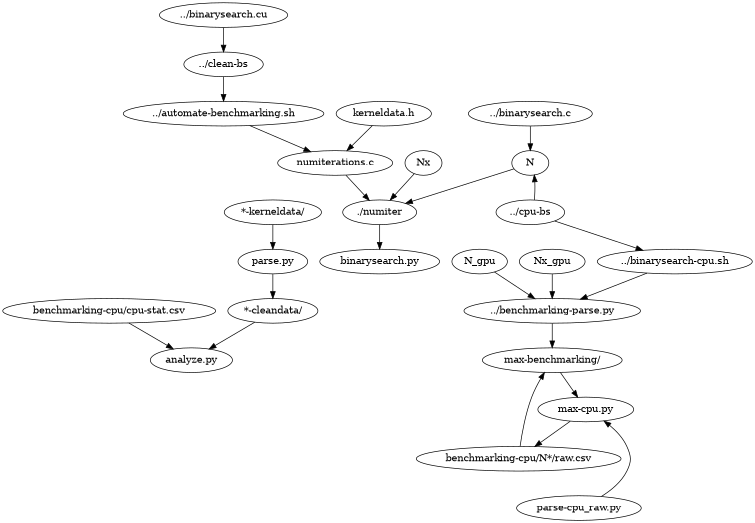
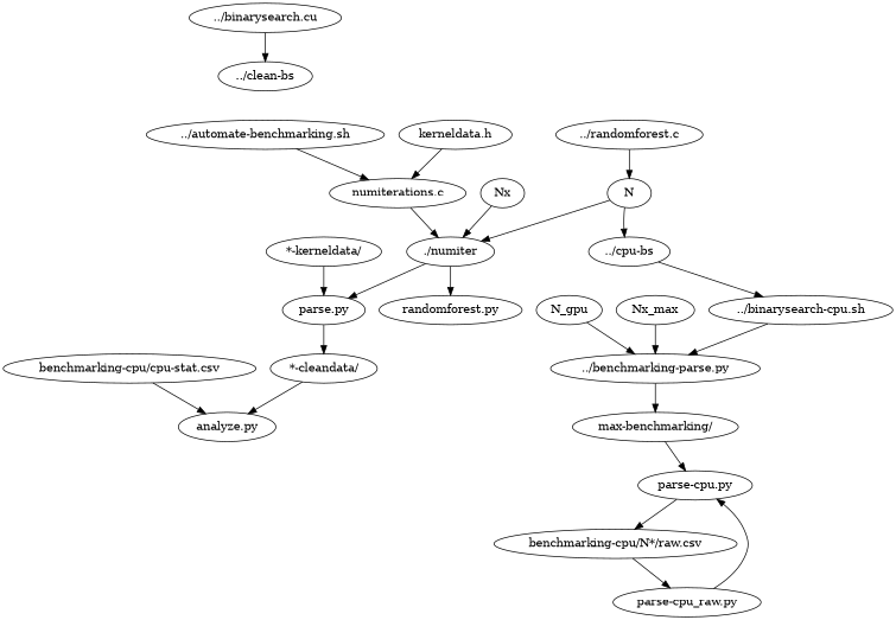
  digraph {
    n1 [label="parse.py"]
    "*-kerneldata/"
    "*-cleandata/"
    "analyze.py"
    n5 [label="../clean-bs"]
    "../binarysearch.cu"
    "../automate-benchmarking.sh"
    "numiterations.c"
-   "../binarysearch.c"
+   "../binarysearch.c" [label="../randomforest.c"]
    N
    n11 [label="../binarysearch-cpu.sh"]
    "../cpu-bs"
    n13 [label="../benchmarking-parse.py"]
    n14 [label="max-benchmarking/"]
-   "parse-cpu.py" [label="max-cpu.py"]
+   "parse-cpu.py"
    "benchmarking-cpu/N*/raw.csv"
    "parse-cpu_raw.py"
    "benchmarking-cpu/cpu-stat.csv"
    n19 [label="kerneldata.h"]
    "./numiter"
-   "randomforest.py" [label="binarysearch.py"]
+   "randomforest.py"
    Nx
    n23 [label=N_gpu]
-   Nx_max [label=Nx_gpu]
+   Nx_max
    n1 -> "*-cleandata/"
    "*-kerneldata/" -> n1
    "*-cleandata/" -> "analyze.py"
-   n5 -> "../automate-benchmarking.sh"
    "../binarysearch.cu" -> n5
    "../automate-benchmarking.sh" -> "numiterations.c"
    "numiterations.c" -> "./numiter"
    "../binarysearch.c" -> N
-   "../cpu-bs" -> N
+   N -> "../cpu-bs"
    N -> "./numiter"
    n11 -> n13
    "../cpu-bs" -> n11
    n13 -> n14
    n14 -> "parse-cpu.py"
    "parse-cpu.py" -> "benchmarking-cpu/N*/raw.csv"
-   "benchmarking-cpu/N*/raw.csv" -> n14
+   "benchmarking-cpu/N*/raw.csv" -> "parse-cpu_raw.py"
    "parse-cpu_raw.py" -> "parse-cpu.py"
    "benchmarking-cpu/cpu-stat.csv" -> "analyze.py"
    n19 -> "numiterations.c"
+   "./numiter" -> n1
    "./numiter" -> "randomforest.py"
    Nx -> "./numiter"
    n23 -> n13
    Nx_max -> n13
  }
